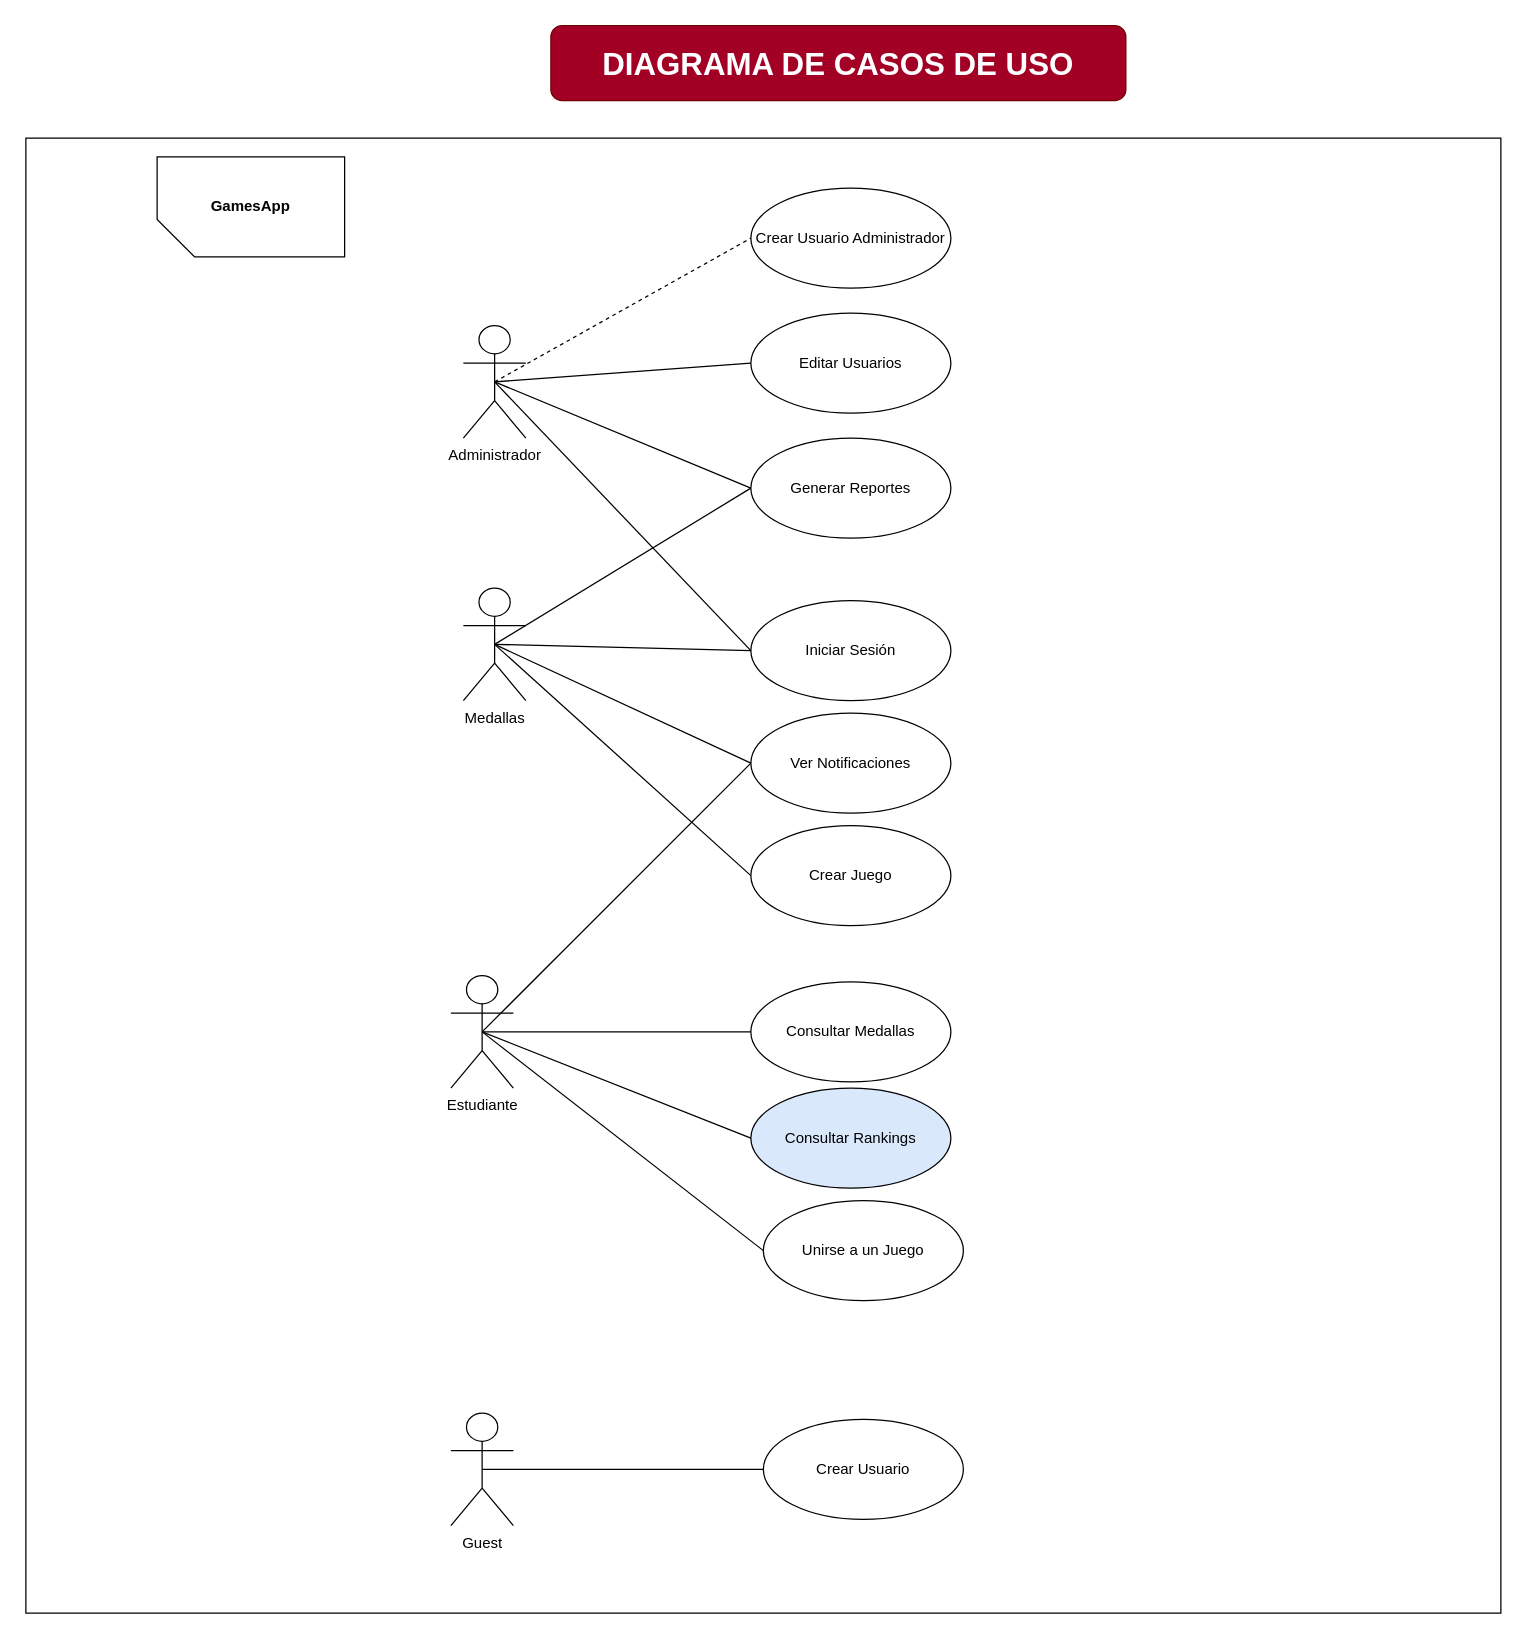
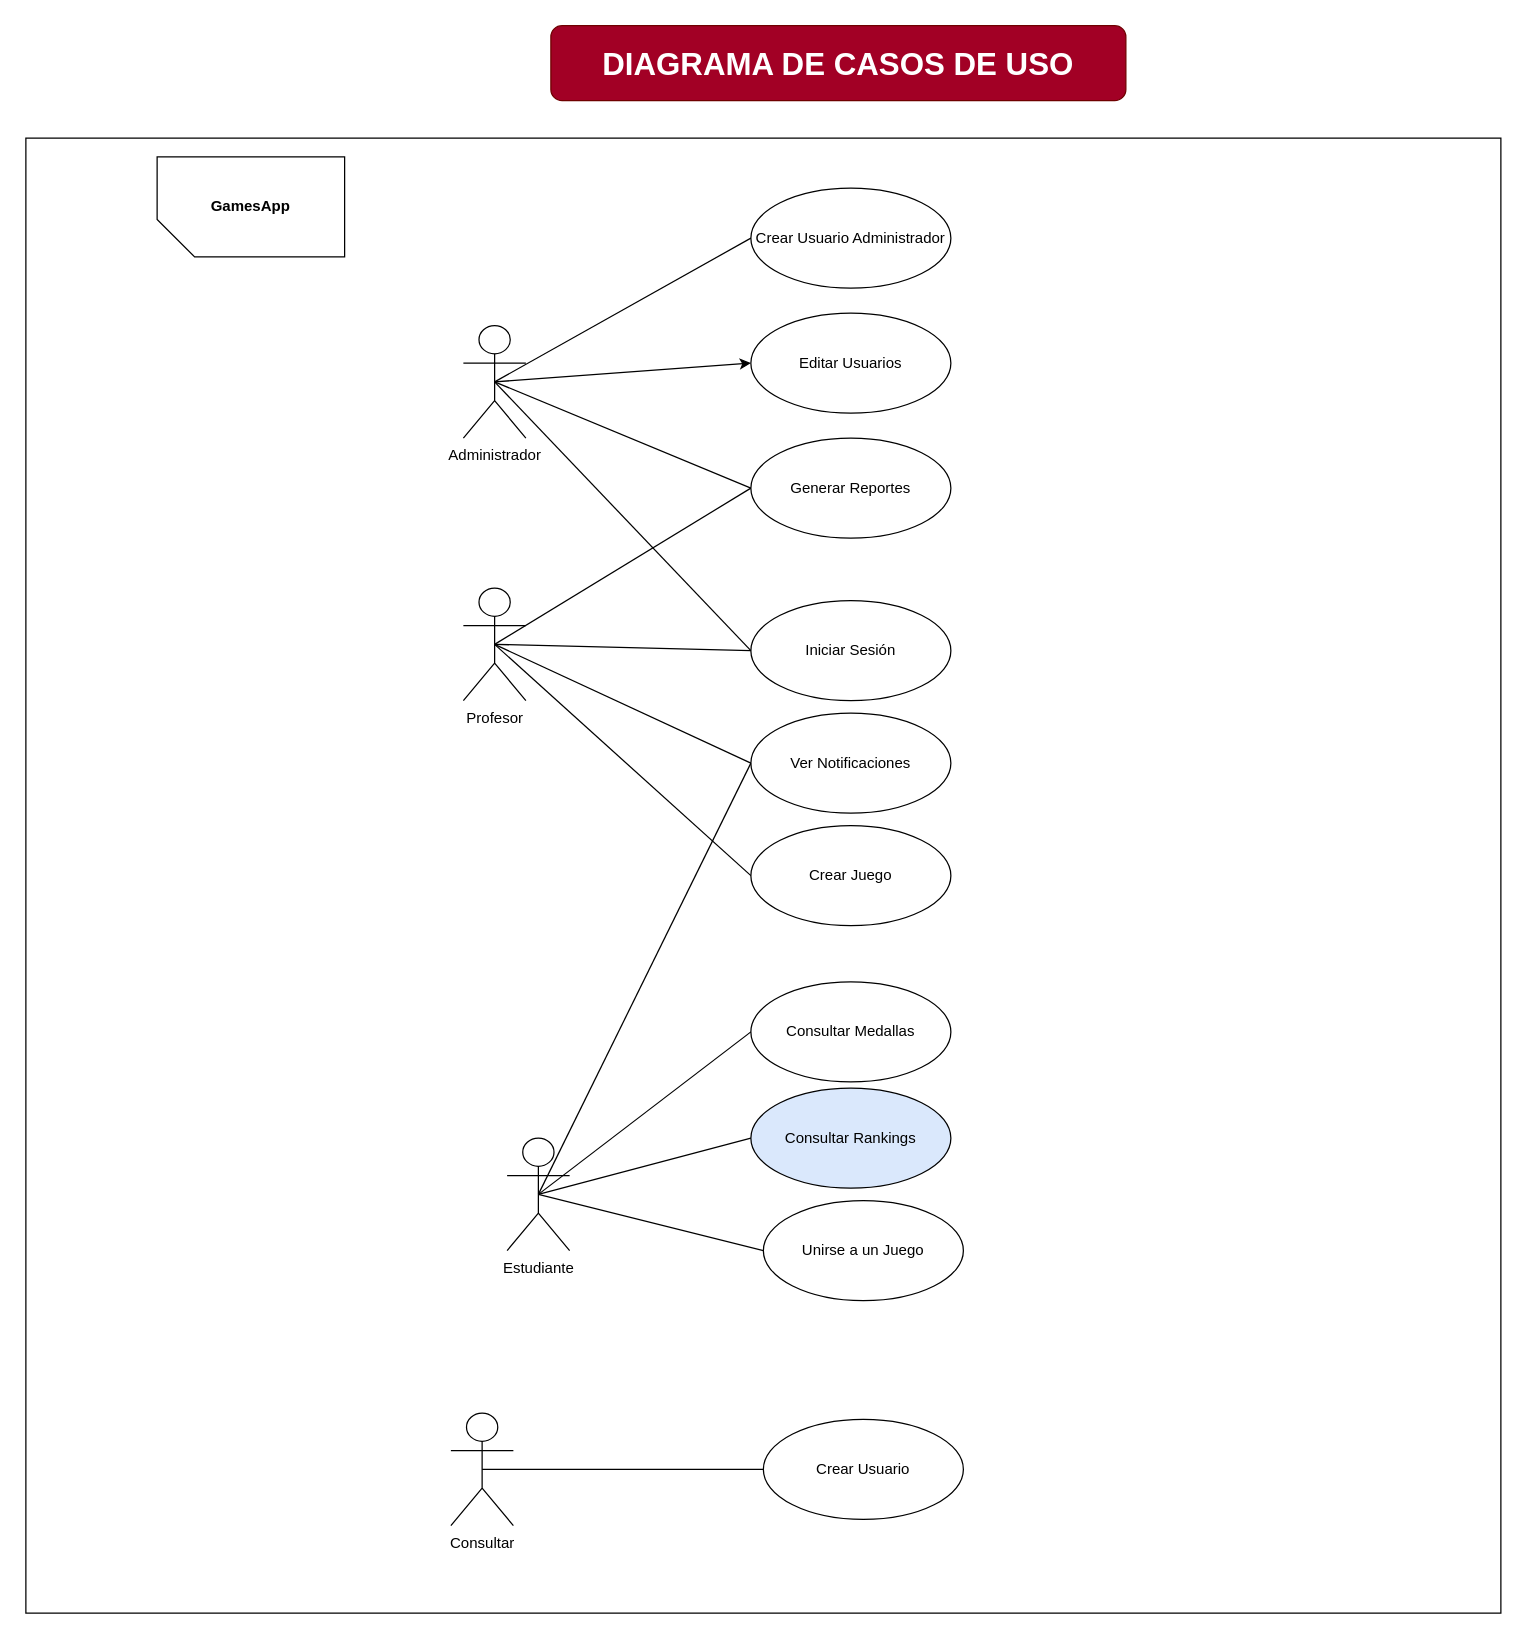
  <mxCell id="0" />
  <mxCell id="1" parent="0" />
  <mxCell id="2" value="DIAGRAMA DE CASOS DE USO" style="rounded=1;whiteSpace=wrap;html=1;fillColor=#a20025;fontColor=#ffffff;strokeColor=#6F0000;fontSize=25;fontStyle=1" vertex="1" parent="1"><mxGeometry x="440" y="20" width="460" height="60" as="geometry" /></mxCell>
  <mxCell id="3" value="" style="whiteSpace=wrap;html=1;aspect=fixed;" vertex="1" parent="1"><mxGeometry x="20" y="110" width="1180" height="1180" as="geometry" /></mxCell>
  <mxCell id="4" value="" style="shape=card;whiteSpace=wrap;html=1;rotation=-90;direction=east;" vertex="1" parent="1"><mxGeometry x="160" y="90" width="80" height="150" as="geometry" /></mxCell>
  <mxCell id="5" value="GamesApp" style="text;html=1;strokeColor=none;fillColor=none;align=center;verticalAlign=middle;whiteSpace=wrap;rounded=0;fontStyle=1" vertex="1" parent="1"><mxGeometry x="170" y="150" width="60" height="30" as="geometry" /></mxCell>
- <mxCell id="6" value="Medallas" style="shape=umlActor;verticalLabelPosition=bottom;verticalAlign=top;html=1;outlineConnect=0;" vertex="1" parent="1"><mxGeometry x="370" y="470" width="50" height="90" as="geometry" /></mxCell>
- <mxCell id="7" value="Estudiante" style="shape=umlActor;verticalLabelPosition=bottom;verticalAlign=top;html=1;outlineConnect=0;" vertex="1" parent="1"><mxGeometry x="360" y="780" width="50" height="90" as="geometry" /></mxCell>
+ <mxCell id="6" value="Profesor" style="shape=umlActor;verticalLabelPosition=bottom;verticalAlign=top;html=1;outlineConnect=0;" vertex="1" parent="1"><mxGeometry x="370" y="470" width="50" height="90" as="geometry" /></mxCell>
+ <mxCell id="7" value="Estudiante" style="shape=umlActor;verticalLabelPosition=bottom;verticalAlign=top;html=1;outlineConnect=0;" vertex="1" parent="1"><mxGeometry x="405" y="910" width="50" height="90" as="geometry" /></mxCell>
  <mxCell id="8" value="Administrador" style="shape=umlActor;verticalLabelPosition=bottom;verticalAlign=top;html=1;outlineConnect=0;" vertex="1" parent="1"><mxGeometry x="370" y="260" width="50" height="90" as="geometry" /></mxCell>
- <mxCell id="9" value="Guest" style="shape=umlActor;verticalLabelPosition=bottom;verticalAlign=top;html=1;outlineConnect=0;" vertex="1" parent="1"><mxGeometry x="360" y="1130" width="50" height="90" as="geometry" /></mxCell>
+ <mxCell id="9" value="Consultar" style="shape=umlActor;verticalLabelPosition=bottom;verticalAlign=top;html=1;outlineConnect=0;" vertex="1" parent="1"><mxGeometry x="360" y="1130" width="50" height="90" as="geometry" /></mxCell>
  <mxCell id="10" value="Crear Usuario" style="ellipse;whiteSpace=wrap;html=1;" vertex="1" parent="1"><mxGeometry x="610" y="1135" width="160" height="80" as="geometry" /></mxCell>
  <mxCell id="11" value="" style="endArrow=none;html=1;rounded=0;exitX=0.5;exitY=0.5;exitDx=0;exitDy=0;exitPerimeter=0;entryX=0;entryY=0.5;entryDx=0;entryDy=0;" edge="1" parent="1" source="9" target="10"><mxGeometry width="50" height="50" relative="1" as="geometry"><mxPoint x="510" y="1110" as="sourcePoint" /><mxPoint x="560" y="1060" as="targetPoint" /></mxGeometry></mxCell>
  <mxCell id="12" value="Crear Usuario Administrador" style="ellipse;whiteSpace=wrap;html=1;" vertex="1" parent="1"><mxGeometry x="600" y="150" width="160" height="80" as="geometry" /></mxCell>
- <mxCell id="13" value="" style="endArrow=none;html=1;rounded=0;exitX=0.5;exitY=0.5;exitDx=0;exitDy=0;exitPerimeter=0;entryX=0;entryY=0.5;entryDx=0;entryDy=0;dashed=1;" edge="1" parent="1" source="8" target="12"><mxGeometry width="50" height="50" relative="1" as="geometry"><mxPoint x="490" y="350" as="sourcePoint" /><mxPoint x="540" y="300" as="targetPoint" /></mxGeometry></mxCell>
+ <mxCell id="13" value="" style="endArrow=none;html=1;rounded=0;exitX=0.5;exitY=0.5;exitDx=0;exitDy=0;exitPerimeter=0;entryX=0;entryY=0.5;entryDx=0;entryDy=0;" edge="1" parent="1" source="8" target="12"><mxGeometry width="50" height="50" relative="1" as="geometry"><mxPoint x="490" y="350" as="sourcePoint" /><mxPoint x="540" y="300" as="targetPoint" /></mxGeometry></mxCell>
  <mxCell id="14" value="Editar Usuarios" style="ellipse;whiteSpace=wrap;html=1;" vertex="1" parent="1"><mxGeometry x="600" y="250" width="160" height="80" as="geometry" /></mxCell>
  <mxCell id="15" value="Generar Reportes" style="ellipse;whiteSpace=wrap;html=1;" vertex="1" parent="1"><mxGeometry x="600" y="350" width="160" height="80" as="geometry" /></mxCell>
  <mxCell id="16" value="Iniciar Sesión" style="ellipse;whiteSpace=wrap;html=1;" vertex="1" parent="1"><mxGeometry x="600" y="480" width="160" height="80" as="geometry" /></mxCell>
  <mxCell id="17" style="edgeStyle=orthogonalEdgeStyle;rounded=0;orthogonalLoop=1;jettySize=auto;html=1;exitX=0.5;exitY=1;exitDx=0;exitDy=0;" edge="1" parent="1" source="5" target="5"><mxGeometry relative="1" as="geometry" /></mxCell>
- <mxCell id="18" value="" style="endArrow=none;html=1;rounded=0;exitX=0.5;exitY=0.5;exitDx=0;exitDy=0;exitPerimeter=0;entryX=0;entryY=0.5;entryDx=0;entryDy=0;" edge="1" parent="1" source="8" target="14"><mxGeometry width="50" height="50" relative="1" as="geometry"><mxPoint x="420" y="480" as="sourcePoint" /><mxPoint x="470" y="430" as="targetPoint" /></mxGeometry></mxCell>
+ <mxCell id="18" value="" style="endArrow=classic;html=1;rounded=0;exitX=0.5;exitY=0.5;exitDx=0;exitDy=0;exitPerimeter=0;entryX=0;entryY=0.5;entryDx=0;entryDy=0;" edge="1" parent="1" source="8" target="14"><mxGeometry width="50" height="50" relative="1" as="geometry"><mxPoint x="420" y="480" as="sourcePoint" /><mxPoint x="470" y="430" as="targetPoint" /></mxGeometry></mxCell>
  <mxCell id="19" value="" style="endArrow=none;html=1;rounded=0;exitX=0.5;exitY=0.5;exitDx=0;exitDy=0;exitPerimeter=0;entryX=0;entryY=0.5;entryDx=0;entryDy=0;" edge="1" parent="1" source="8" target="15"><mxGeometry width="50" height="50" relative="1" as="geometry"><mxPoint x="490" y="440" as="sourcePoint" /><mxPoint x="540" y="390" as="targetPoint" /></mxGeometry></mxCell>
  <mxCell id="20" value="" style="endArrow=none;html=1;rounded=0;exitX=0.5;exitY=0.5;exitDx=0;exitDy=0;exitPerimeter=0;entryX=0;entryY=0.5;entryDx=0;entryDy=0;" edge="1" parent="1" source="8" target="16"><mxGeometry width="50" height="50" relative="1" as="geometry"><mxPoint x="550" y="670" as="sourcePoint" /><mxPoint x="600" y="620" as="targetPoint" /></mxGeometry></mxCell>
  <mxCell id="21" value="" style="endArrow=none;html=1;rounded=0;exitX=0.5;exitY=0.5;exitDx=0;exitDy=0;exitPerimeter=0;entryX=0;entryY=0.5;entryDx=0;entryDy=0;" edge="1" parent="1" source="6" target="16"><mxGeometry width="50" height="50" relative="1" as="geometry"><mxPoint x="560" y="650" as="sourcePoint" /><mxPoint x="610" y="600" as="targetPoint" /></mxGeometry></mxCell>
  <mxCell id="22" value="Ver Notificaciones" style="ellipse;whiteSpace=wrap;html=1;" vertex="1" parent="1"><mxGeometry x="600" y="570" width="160" height="80" as="geometry" /></mxCell>
  <mxCell id="23" value="" style="endArrow=none;html=1;rounded=0;exitX=0.5;exitY=0.5;exitDx=0;exitDy=0;exitPerimeter=0;entryX=0;entryY=0.5;entryDx=0;entryDy=0;" edge="1" parent="1" source="6" target="22"><mxGeometry width="50" height="50" relative="1" as="geometry"><mxPoint x="610" y="770" as="sourcePoint" /><mxPoint x="660" y="720" as="targetPoint" /></mxGeometry></mxCell>
  <mxCell id="24" value="" style="endArrow=none;html=1;rounded=0;entryX=0;entryY=0.5;entryDx=0;entryDy=0;exitX=0.5;exitY=0.5;exitDx=0;exitDy=0;exitPerimeter=0;" edge="1" parent="1" source="7" target="22"><mxGeometry width="50" height="50" relative="1" as="geometry"><mxPoint x="550" y="830" as="sourcePoint" /><mxPoint x="600" y="780" as="targetPoint" /></mxGeometry></mxCell>
  <mxCell id="25" value="Consultar Rankings" style="ellipse;whiteSpace=wrap;html=1;fillColor=#dae8fc;" vertex="1" parent="1"><mxGeometry x="600" y="870" width="160" height="80" as="geometry" /></mxCell>
  <mxCell id="26" value="" style="endArrow=none;html=1;rounded=0;exitX=0.5;exitY=0.5;exitDx=0;exitDy=0;exitPerimeter=0;entryX=0;entryY=0.5;entryDx=0;entryDy=0;" edge="1" parent="1" source="7" target="25"><mxGeometry width="50" height="50" relative="1" as="geometry"><mxPoint x="530" y="920" as="sourcePoint" /><mxPoint x="580" y="870" as="targetPoint" /></mxGeometry></mxCell>
  <mxCell id="27" value="Crear Juego" style="ellipse;whiteSpace=wrap;html=1;" vertex="1" parent="1"><mxGeometry x="600" y="660" width="160" height="80" as="geometry" /></mxCell>
  <mxCell id="28" value="" style="endArrow=none;html=1;rounded=0;exitX=0.5;exitY=0.5;exitDx=0;exitDy=0;exitPerimeter=0;entryX=0;entryY=0.5;entryDx=0;entryDy=0;" edge="1" parent="1" source="6" target="27"><mxGeometry width="50" height="50" relative="1" as="geometry"><mxPoint x="560" y="790" as="sourcePoint" /><mxPoint x="610" y="740" as="targetPoint" /></mxGeometry></mxCell>
  <mxCell id="29" value="" style="endArrow=none;html=1;rounded=0;entryX=0;entryY=0.5;entryDx=0;entryDy=0;exitX=0.5;exitY=0.5;exitDx=0;exitDy=0;exitPerimeter=0;" edge="1" parent="1" source="6" target="15"><mxGeometry width="50" height="50" relative="1" as="geometry"><mxPoint x="340" y="650" as="sourcePoint" /><mxPoint x="390" y="600" as="targetPoint" /></mxGeometry></mxCell>
  <mxCell id="30" value="Consultar Medallas" style="ellipse;whiteSpace=wrap;html=1;" vertex="1" parent="1"><mxGeometry x="600" y="785" width="160" height="80" as="geometry" /></mxCell>
  <mxCell id="31" value="" style="endArrow=none;html=1;rounded=0;exitX=0.5;exitY=0.5;exitDx=0;exitDy=0;exitPerimeter=0;entryX=0;entryY=0.5;entryDx=0;entryDy=0;" edge="1" parent="1" source="7" target="30"><mxGeometry width="50" height="50" relative="1" as="geometry"><mxPoint x="400" y="1000" as="sourcePoint" /><mxPoint x="450" y="950" as="targetPoint" /></mxGeometry></mxCell>
  <mxCell id="32" value="Unirse a un Juego" style="ellipse;whiteSpace=wrap;html=1;" vertex="1" parent="1"><mxGeometry x="610" y="960" width="160" height="80" as="geometry" /></mxCell>
  <mxCell id="33" value="" style="endArrow=none;html=1;rounded=0;exitX=0.5;exitY=0.5;exitDx=0;exitDy=0;exitPerimeter=0;entryX=0;entryY=0.5;entryDx=0;entryDy=0;" edge="1" parent="1" source="7" target="32"><mxGeometry width="50" height="50" relative="1" as="geometry"><mxPoint x="470" y="1060" as="sourcePoint" /><mxPoint x="520" y="1010" as="targetPoint" /></mxGeometry></mxCell>
